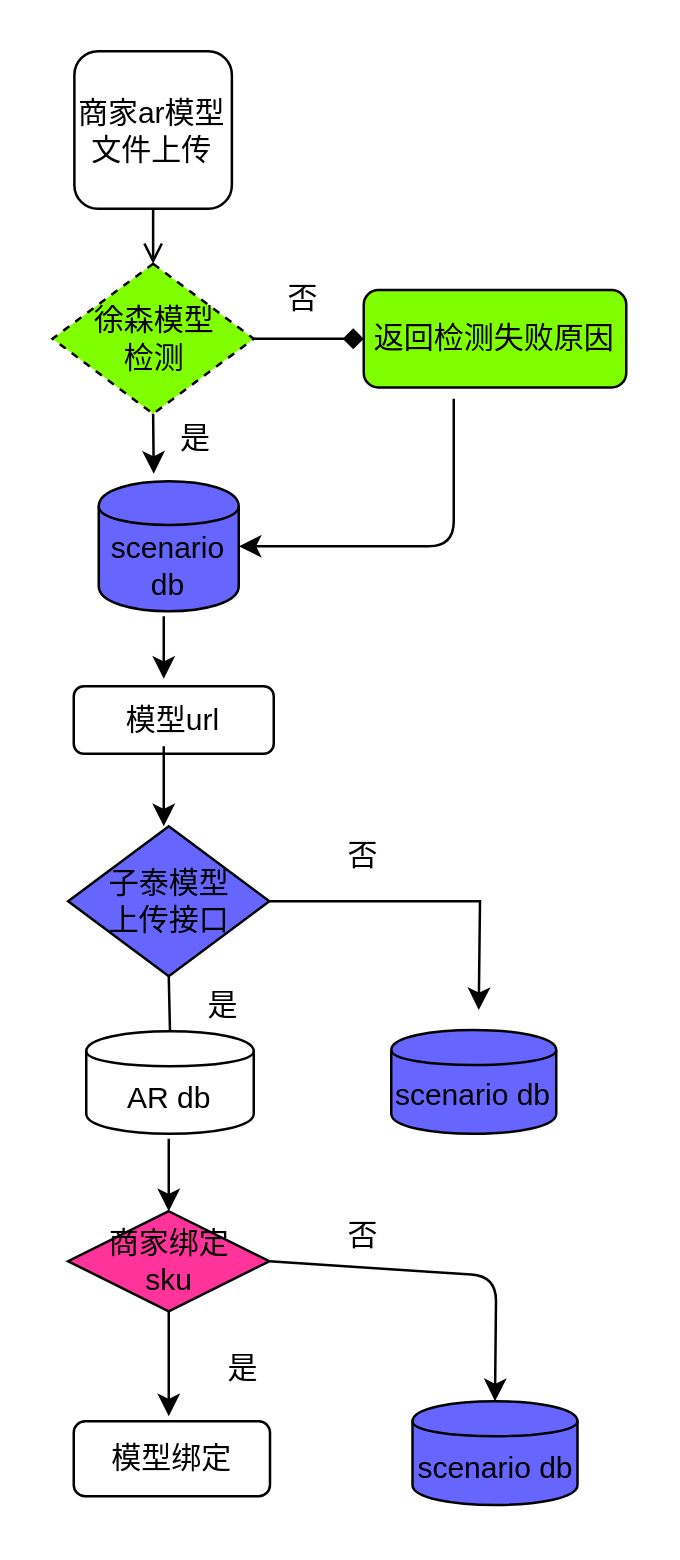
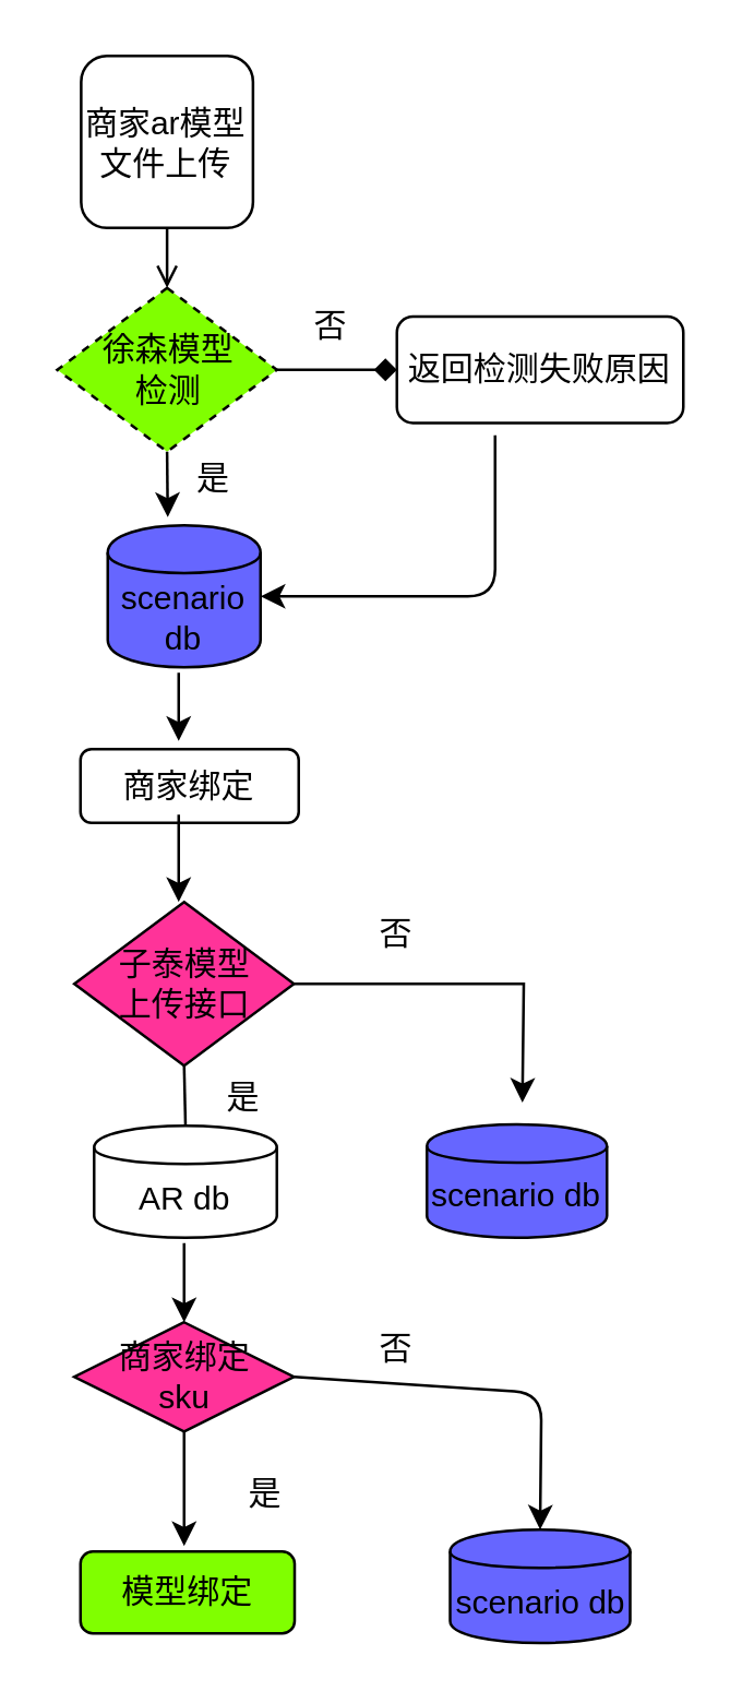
  <mxCell id="0" />
  <mxCell id="1" parent="0" />
  <mxCell id="2" value="商家ar模型文件上传" style="whiteSpace=wrap;html=1;aspect=fixed;rounded=1;" vertex="1" parent="1"><mxGeometry x="29.25" y="20" width="63" height="63" as="geometry" /></mxCell>
  <mxCell id="3" value="徐森模型&lt;br&gt;检测" style="rhombus;whiteSpace=wrap;html=1;fillColor=#80FF00;dashed=1;" vertex="1" parent="1"><mxGeometry x="20.5" y="105" width="80.5" height="60" as="geometry" /></mxCell>
  <mxCell id="4" value="" style="endArrow=open;html=1;entryX=0.5;entryY=0;entryDx=0;entryDy=0;exitX=0.5;exitY=1;exitDx=0;exitDy=0;" edge="1" parent="1" source="2" target="3"><mxGeometry width="50" height="50" relative="1" as="geometry"><mxPoint x="53" y="80" as="sourcePoint" /><mxPoint x="231" y="177" as="targetPoint" /></mxGeometry></mxCell>
- <mxCell id="5" value="返回检测失败原因" style="rounded=1;whiteSpace=wrap;html=1;fillColor=#80ff00;" vertex="1" parent="1"><mxGeometry x="145" y="115.5" width="105" height="39" as="geometry" /></mxCell>
+ <mxCell id="5" value="返回检测失败原因" style="rounded=1;whiteSpace=wrap;html=1;" vertex="1" parent="1"><mxGeometry x="145" y="115.5" width="105" height="39" as="geometry" /></mxCell>
  <mxCell id="6" value="" style="endArrow=diamond;html=1;exitX=1;exitY=0.5;exitDx=0;exitDy=0;entryX=0;entryY=0.5;entryDx=0;entryDy=0;" edge="1" parent="1" source="3" target="5"><mxGeometry width="50" height="50" relative="1" as="geometry"><mxPoint x="181" y="227" as="sourcePoint" /><mxPoint x="231" y="177" as="targetPoint" /></mxGeometry></mxCell>
  <mxCell id="7" value="否" style="text;html=1;strokeColor=none;fillColor=none;align=center;verticalAlign=middle;whiteSpace=wrap;rounded=0;" vertex="1" parent="1"><mxGeometry x="101" y="109" width="40" height="20" as="geometry" /></mxCell>
  <mxCell id="8" value="scenario&lt;br&gt;db" style="shape=cylinder;whiteSpace=wrap;html=1;boundedLbl=1;backgroundOutline=1;fillColor=#6666FF;" vertex="1" parent="1"><mxGeometry x="39" y="192" width="56" height="52" as="geometry" /></mxCell>
  <mxCell id="9" value="" style="endArrow=classic;html=1;exitX=0.5;exitY=1;exitDx=0;exitDy=0;" edge="1" parent="1" source="3"><mxGeometry width="50" height="50" relative="1" as="geometry"><mxPoint x="181" y="227" as="sourcePoint" /><mxPoint x="61" y="189" as="targetPoint" /></mxGeometry></mxCell>
  <mxCell id="10" value="是" style="text;html=1;strokeColor=none;fillColor=none;align=center;verticalAlign=middle;whiteSpace=wrap;rounded=0;" vertex="1" parent="1"><mxGeometry x="58" y="165" width="40" height="20" as="geometry" /></mxCell>
  <mxCell id="11" value="" style="endArrow=classic;html=1;entryX=1;entryY=0.5;entryDx=0;entryDy=0;" edge="1" parent="1" target="8"><mxGeometry width="50" height="50" relative="1" as="geometry"><mxPoint x="181" y="159" as="sourcePoint" /><mxPoint x="231" y="177" as="targetPoint" /><Array as="points"><mxPoint x="181" y="218" /></Array></mxGeometry></mxCell>
- <mxCell id="12" value="模型url" style="rounded=1;whiteSpace=wrap;html=1;" vertex="1" parent="1"><mxGeometry x="29" y="274" width="80" height="27" as="geometry" /></mxCell>
+ <mxCell id="12" value="商家绑定" style="rounded=1;whiteSpace=wrap;html=1;" vertex="1" parent="1"><mxGeometry x="29" y="274" width="80" height="27" as="geometry" /></mxCell>
  <mxCell id="13" value="" style="endArrow=classic;html=1;" edge="1" parent="1"><mxGeometry width="50" height="50" relative="1" as="geometry"><mxPoint x="65" y="246" as="sourcePoint" /><mxPoint x="65" y="271" as="targetPoint" /></mxGeometry></mxCell>
  <mxCell id="14" style="edgeStyle=orthogonalEdgeStyle;rounded=0;orthogonalLoop=1;jettySize=auto;html=1;" edge="1" parent="1" source="15"><mxGeometry relative="1" as="geometry"><mxPoint x="191" y="403.548" as="targetPoint" /></mxGeometry></mxCell>
- <mxCell id="15" value="子泰模型&lt;br&gt;上传接口" style="rhombus;whiteSpace=wrap;html=1;fillColor=#6666ff;" vertex="1" parent="1"><mxGeometry x="26.75" y="330" width="80.5" height="60" as="geometry" /></mxCell>
+ <mxCell id="15" value="子泰模型&lt;br&gt;上传接口" style="rhombus;whiteSpace=wrap;html=1;fillColor=#FF3399;" vertex="1" parent="1"><mxGeometry x="26.75" y="330" width="80.5" height="60" as="geometry" /></mxCell>
  <mxCell id="16" value="" style="endArrow=classic;html=1;" edge="1" parent="1"><mxGeometry width="50" height="50" relative="1" as="geometry"><mxPoint x="65" y="298" as="sourcePoint" /><mxPoint x="65" y="330" as="targetPoint" /></mxGeometry></mxCell>
  <mxCell id="17" value="AR db" style="shape=cylinder;whiteSpace=wrap;html=1;boundedLbl=1;backgroundOutline=1;" vertex="1" parent="1"><mxGeometry x="34" y="412" width="67" height="41" as="geometry" /></mxCell>
  <mxCell id="18" value="scenario db" style="shape=cylinder;whiteSpace=wrap;html=1;boundedLbl=1;backgroundOutline=1;fillColor=#6666FF;" vertex="1" parent="1"><mxGeometry x="156" y="411.5" width="66" height="41.5" as="geometry" /></mxCell>
  <mxCell id="19" value="" style="endArrow=none;html=1;exitX=0.5;exitY=1;exitDx=0;exitDy=0;entryX=0.5;entryY=0;entryDx=0;entryDy=0;" edge="1" parent="1" source="15" target="17"><mxGeometry width="50" height="50" relative="1" as="geometry"><mxPoint x="-55" y="425" as="sourcePoint" /><mxPoint x="-5" y="375" as="targetPoint" /></mxGeometry></mxCell>
  <mxCell id="20" value="商家绑定&lt;br&gt;sku" style="rhombus;whiteSpace=wrap;html=1;fillColor=#FF3399;" vertex="1" parent="1"><mxGeometry x="26.75" y="484" width="80.5" height="40" as="geometry" /></mxCell>
- <mxCell id="21" value="模型绑定" style="rounded=1;whiteSpace=wrap;html=1;" vertex="1" parent="1"><mxGeometry x="29" y="568" width="78.5" height="30" as="geometry" /></mxCell>
+ <mxCell id="21" value="模型绑定" style="rounded=1;whiteSpace=wrap;html=1;fillColor=#80ff00;" vertex="1" parent="1"><mxGeometry x="29" y="568" width="78.5" height="30" as="geometry" /></mxCell>
  <mxCell id="22" value="scenario db" style="shape=cylinder;whiteSpace=wrap;html=1;boundedLbl=1;backgroundOutline=1;fillColor=#6666FF;" vertex="1" parent="1"><mxGeometry x="164.5" y="560" width="66" height="41.5" as="geometry" /></mxCell>
  <mxCell id="23" value="" style="endArrow=classic;html=1;entryX=0.5;entryY=0;entryDx=0;entryDy=0;" edge="1" parent="1" target="20"><mxGeometry width="50" height="50" relative="1" as="geometry"><mxPoint x="67" y="455" as="sourcePoint" /><mxPoint x="202" y="405" as="targetPoint" /></mxGeometry></mxCell>
  <mxCell id="24" value="" style="endArrow=classic;html=1;exitX=0.5;exitY=1;exitDx=0;exitDy=0;" edge="1" parent="1" source="20"><mxGeometry width="50" height="50" relative="1" as="geometry"><mxPoint x="-71" y="574" as="sourcePoint" /><mxPoint x="67" y="566" as="targetPoint" /></mxGeometry></mxCell>
  <mxCell id="25" value="" style="endArrow=classic;html=1;exitX=1;exitY=0.5;exitDx=0;exitDy=0;entryX=0.5;entryY=0;entryDx=0;entryDy=0;" edge="1" parent="1" source="20" target="22"><mxGeometry width="50" height="50" relative="1" as="geometry"><mxPoint x="173" y="446" as="sourcePoint" /><mxPoint x="202" y="550" as="targetPoint" /><Array as="points"><mxPoint x="198" y="510" /></Array></mxGeometry></mxCell>
  <mxCell id="26" value="是" style="text;html=1;strokeColor=none;fillColor=none;align=center;verticalAlign=middle;whiteSpace=wrap;rounded=0;" vertex="1" parent="1"><mxGeometry x="69" y="391.5" width="40" height="20" as="geometry" /></mxCell>
  <mxCell id="27" value="否" style="text;html=1;strokeColor=none;fillColor=none;align=center;verticalAlign=middle;whiteSpace=wrap;rounded=0;" vertex="1" parent="1"><mxGeometry x="124.5" y="332" width="40" height="20" as="geometry" /></mxCell>
  <mxCell id="28" value="是" style="text;html=1;strokeColor=none;fillColor=none;align=center;verticalAlign=middle;whiteSpace=wrap;rounded=0;" vertex="1" parent="1"><mxGeometry x="77" y="536.5" width="40" height="20" as="geometry" /></mxCell>
  <mxCell id="29" value="否" style="text;html=1;strokeColor=none;fillColor=none;align=center;verticalAlign=middle;whiteSpace=wrap;rounded=0;" vertex="1" parent="1"><mxGeometry x="124.5" y="484" width="40" height="20" as="geometry" /></mxCell>
